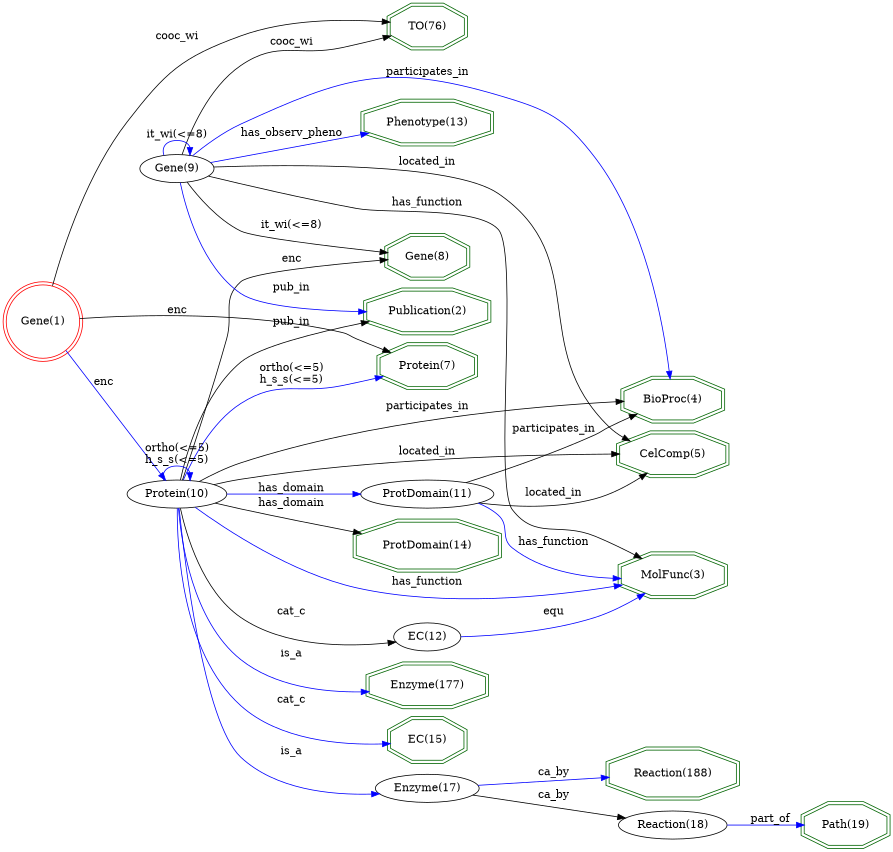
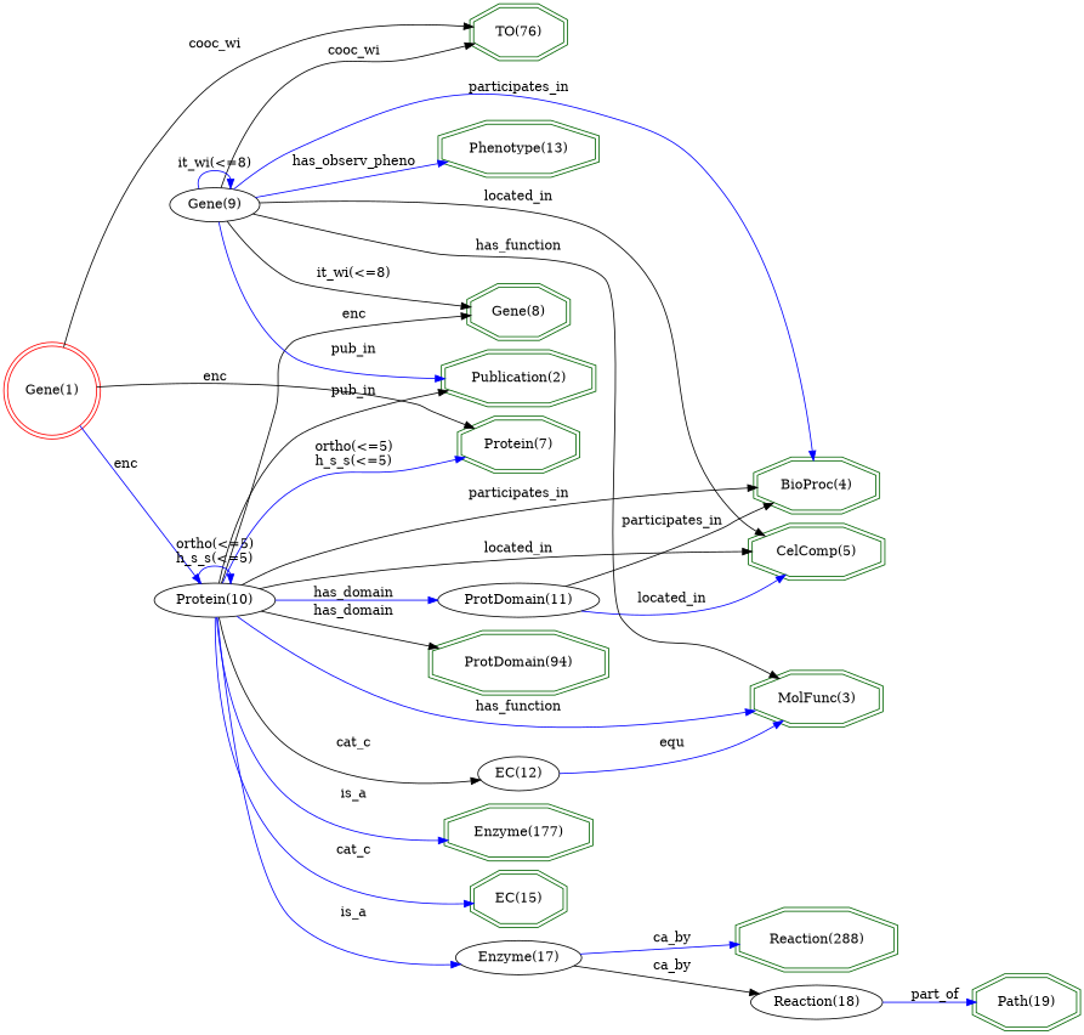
  digraph {
    rankdir=LR
    node [color=darkgreen shape=doubleoctagon]
    edge [color=blue]
    "Protein(7)" [height=0.61111 width=1.4931]
    "Path(19)" [height=0.61111 width=1.3307]
    "BioProc(4)" [height=0.61111 width=1.5966]
    "Publication(2)" [height=0.61111 width=1.9362]
    "Gene(8)" [height=0.61111 width=1.286]
-   "Reaction(188)" [height=0.61111 width=1.9359]
+   "Reaction(188)" [height=0.61111 width=1.9359 label="Reaction(288)"]
    "EC(15)" [height=0.61111 width=1.1977]
    "CelComp(5)" [height=0.61111 width=1.7443]
    "MolFunc(3)" [height=0.61111 width=1.7]
    n10 [height=0.61111 label="TO(76)" width=1.2077]
    "Phenotype(13)" [height=0.61111 width=1.9805]
    "Enzyme(177)" [height=0.61111 width=1.8621]
-   "ProtDomain(14)" [height=0.61111 width=2.1578]
+   "ProtDomain(14)" [height=0.61111 width=2.1578 label="ProtDomain(94)"]
    "Gene(1)" [color=red height=1.1966 shape=doublecircle width=1.1966]
    "Protein(10)" [height=0.5 width=1.3996 color="" shape=""]
    "Enzyme(17)" [height=0.5 width=1.4949 color="" shape=""]
    "EC(12)" [height=0.5 width=1.0039 color="" shape=""]
    "ProtDomain(11)" [height=0.5 width=1.8819 color="" shape=""]
    "Reaction(18)" [height=0.5 width=1.5631 color="" shape=""]
    "Gene(9)" [height=0.5 width=1.0855 color="" shape=""]
    "Gene(1)" -> "Protein(7)" [color=black label=enc]
    "Gene(1)" -> n10 [color=black label=cooc_wi]
    "Gene(1)" -> "Protein(10)" [label=enc]
    "Protein(10)" -> "Protein(7)" [label="ortho(<=5)\nh_s_s(<=5)"]
    "Protein(10)" -> "BioProc(4)" [color=black label=participates_in]
    "Protein(10)" -> "Publication(2)" [color=black label=pub_in]
    "Protein(10)" -> "Gene(8)" [color=black label=enc]
    "Protein(10)" -> "EC(15)" [label=cat_c]
    "Protein(10)" -> "CelComp(5)" [color=black label=located_in]
    "Protein(10)" -> "MolFunc(3)" [label=has_function]
    "Protein(10)" -> "Enzyme(177)" [label=is_a]
    "Protein(10)" -> "ProtDomain(14)" [color=black label=has_domain]
    "Protein(10)" -> "Protein(10)" [label="ortho(<=5)\nh_s_s(<=5)"]
    "Protein(10)" -> "Enzyme(17)" [label=is_a]
    "Protein(10)" -> "EC(12)" [color=black label=cat_c]
    "Protein(10)" -> "ProtDomain(11)" [label=has_domain]
    "Enzyme(17)" -> "Reaction(188)" [label=ca_by]
    "Enzyme(17)" -> "Reaction(18)" [color=black label=ca_by]
    "EC(12)" -> "MolFunc(3)" [label=equ]
    "ProtDomain(11)" -> "BioProc(4)" [color=black label=participates_in]
-   "ProtDomain(11)" -> "CelComp(5)" [color=black label=located_in]
-   "ProtDomain(11)" -> "MolFunc(3)" [label=has_function]
+   "ProtDomain(11)" -> "CelComp(5)" [label=located_in]
    "Reaction(18)" -> "Path(19)" [label=part_of]
    "Gene(9)" -> "BioProc(4)" [label=participates_in]
    "Gene(9)" -> "Publication(2)" [label=pub_in]
    "Gene(9)" -> "Gene(8)" [color=black label="it_wi(<=8)"]
    "Gene(9)" -> "CelComp(5)" [color=black label=located_in]
    "Gene(9)" -> "MolFunc(3)" [color=black label=has_function]
    "Gene(9)" -> n10 [color=black label=cooc_wi]
    "Gene(9)" -> "Phenotype(13)" [label=has_observ_pheno]
    "Gene(9)" -> "Gene(9)" [label="it_wi(<=8)"]
  }
